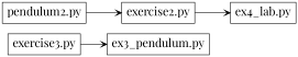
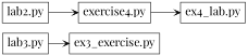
  digraph {
    fontname="Playfair Display"
    rankdir=LR
    node [color=black fontname="Playfair Display" fontsize=20 shape=box]
    edge [arrowhead=vee fontname="Playfair Display"]
-   n1 [label="exercise3.py"]
-   "ex3_pendulum.py"
-   n3 [label="exercise2.py"]
+   n1 [label="lab3.py"]
+   "ex3_pendulum.py" [label="ex3_exercise.py"]
+   n3 [label="exercise4.py"]
    n4 [label="ex4_lab.py"]
-   n5 [label="pendulum2.py"]
+   n5 [label="lab2.py"]
    subgraph sub_1 {
      color=black
      n1
      "ex3_pendulum.py"
      n3
      n4
    }
    n1 -> "ex3_pendulum.py"
    n3 -> n4
    n5 -> n3
  }
